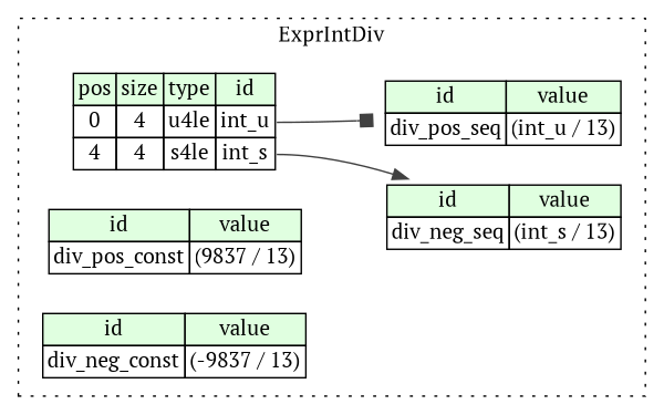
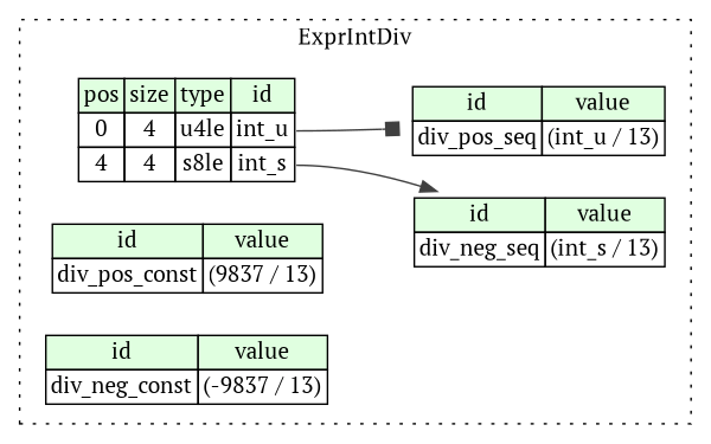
  digraph {
    rankdir=LR
    fontname="PT Serif"
    node [shape=plaintext fontname="PT Serif"]
    edge [color="#404040" fontname="PT Serif"]
-   n1 [label=<<TABLE BORDER="0" CELLBORDER="1" CELLSPACING="0"> 			<TR><TD BGCOLOR="#E0FFE0">pos</TD><TD BGCOLOR="#E0FFE0">size</TD><TD BGCOLOR="#E0FFE0">type</TD><TD BGCOLOR="#E0FFE0">id</TD></TR> 			<TR><TD PORT="int_u_pos">0</TD><TD PORT="int_u_size">4</TD><TD>u4le</TD><TD PORT="int_u_type">int_u</TD></TR> 			<TR><TD PORT="int_s_pos">4</TD><TD PORT="int_s_size">4</TD><TD>s4le</TD><TD PORT="int_s_type">int_s</TD></TR> 		</TABLE>>]
+   n1 [label=<<TABLE BORDER="0" CELLBORDER="1" CELLSPACING="0"> 			<TR><TD BGCOLOR="#E0FFE0">pos</TD><TD BGCOLOR="#E0FFE0">size</TD><TD BGCOLOR="#E0FFE0">type</TD><TD BGCOLOR="#E0FFE0">id</TD></TR> 			<TR><TD PORT="int_u_pos">0</TD><TD PORT="int_u_size">4</TD><TD>u4le</TD><TD PORT="int_u_type">int_u</TD></TR> 			<TR><TD PORT="int_s_pos">4</TD><TD PORT="int_s_size">4</TD><TD>s8le</TD><TD PORT="int_s_type">int_s</TD></TR> 		</TABLE>>]
    n2 [label=<<TABLE BORDER="0" CELLBORDER="1" CELLSPACING="0"> 			<TR><TD BGCOLOR="#E0FFE0">id</TD><TD BGCOLOR="#E0FFE0">value</TD></TR> 			<TR><TD>div_pos_const</TD><TD>(9837 / 13)</TD></TR> 		</TABLE>>]
    n3 [label=<<TABLE BORDER="0" CELLBORDER="1" CELLSPACING="0"> 			<TR><TD BGCOLOR="#E0FFE0">id</TD><TD BGCOLOR="#E0FFE0">value</TD></TR> 			<TR><TD>div_neg_const</TD><TD>(-9837 / 13)</TD></TR> 		</TABLE>>]
    n4 [label=<<TABLE BORDER="0" CELLBORDER="1" CELLSPACING="0"> 			<TR><TD BGCOLOR="#E0FFE0">id</TD><TD BGCOLOR="#E0FFE0">value</TD></TR> 			<TR><TD>div_pos_seq</TD><TD>(int_u / 13)</TD></TR> 		</TABLE>>]
    n5 [label=<<TABLE BORDER="0" CELLBORDER="1" CELLSPACING="0"> 			<TR><TD BGCOLOR="#E0FFE0">id</TD><TD BGCOLOR="#E0FFE0">value</TD></TR> 			<TR><TD>div_neg_seq</TD><TD>(int_s / 13)</TD></TR> 		</TABLE>>]
    subgraph cluster_1 {
      label=ExprIntDiv
      style=dotted
      n1
      n2
      n3
      n4
      n5
    }
    n1 -> n4 [tailport=int_u_type arrowhead=box]
    n1 -> n5 [tailport=int_s_type arrowhead=normal]
  }
